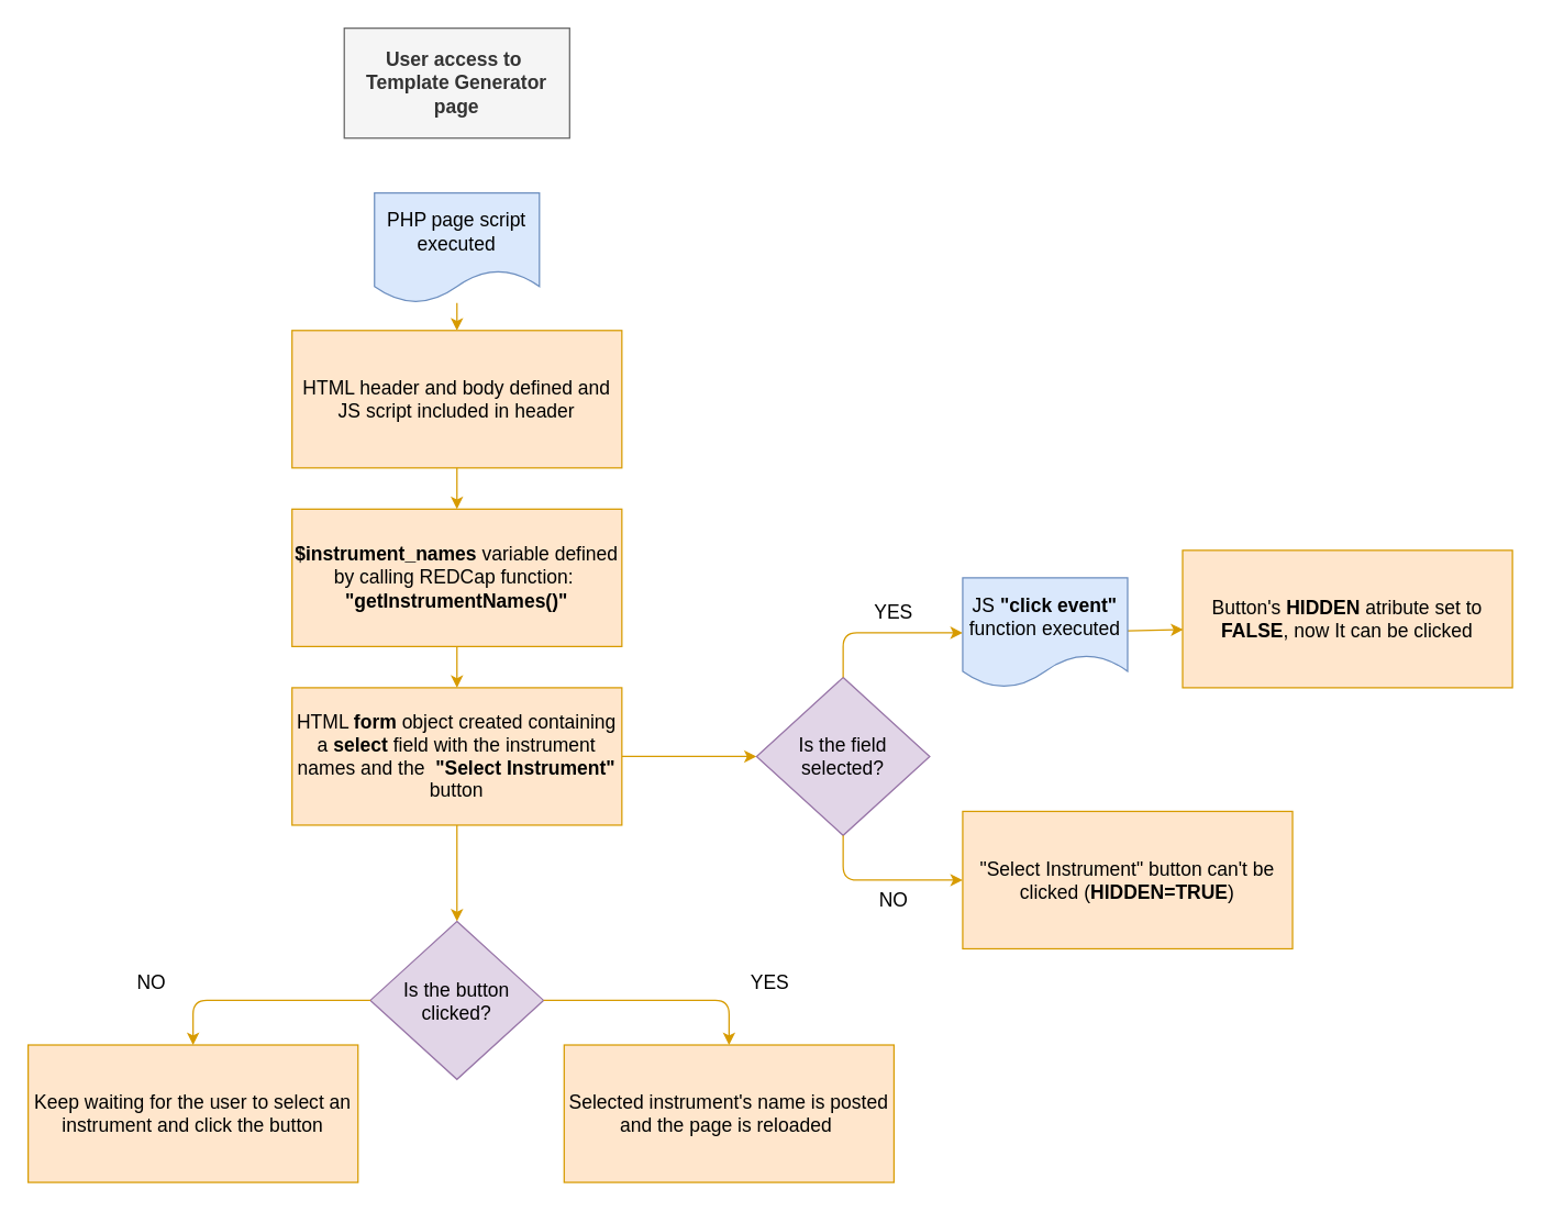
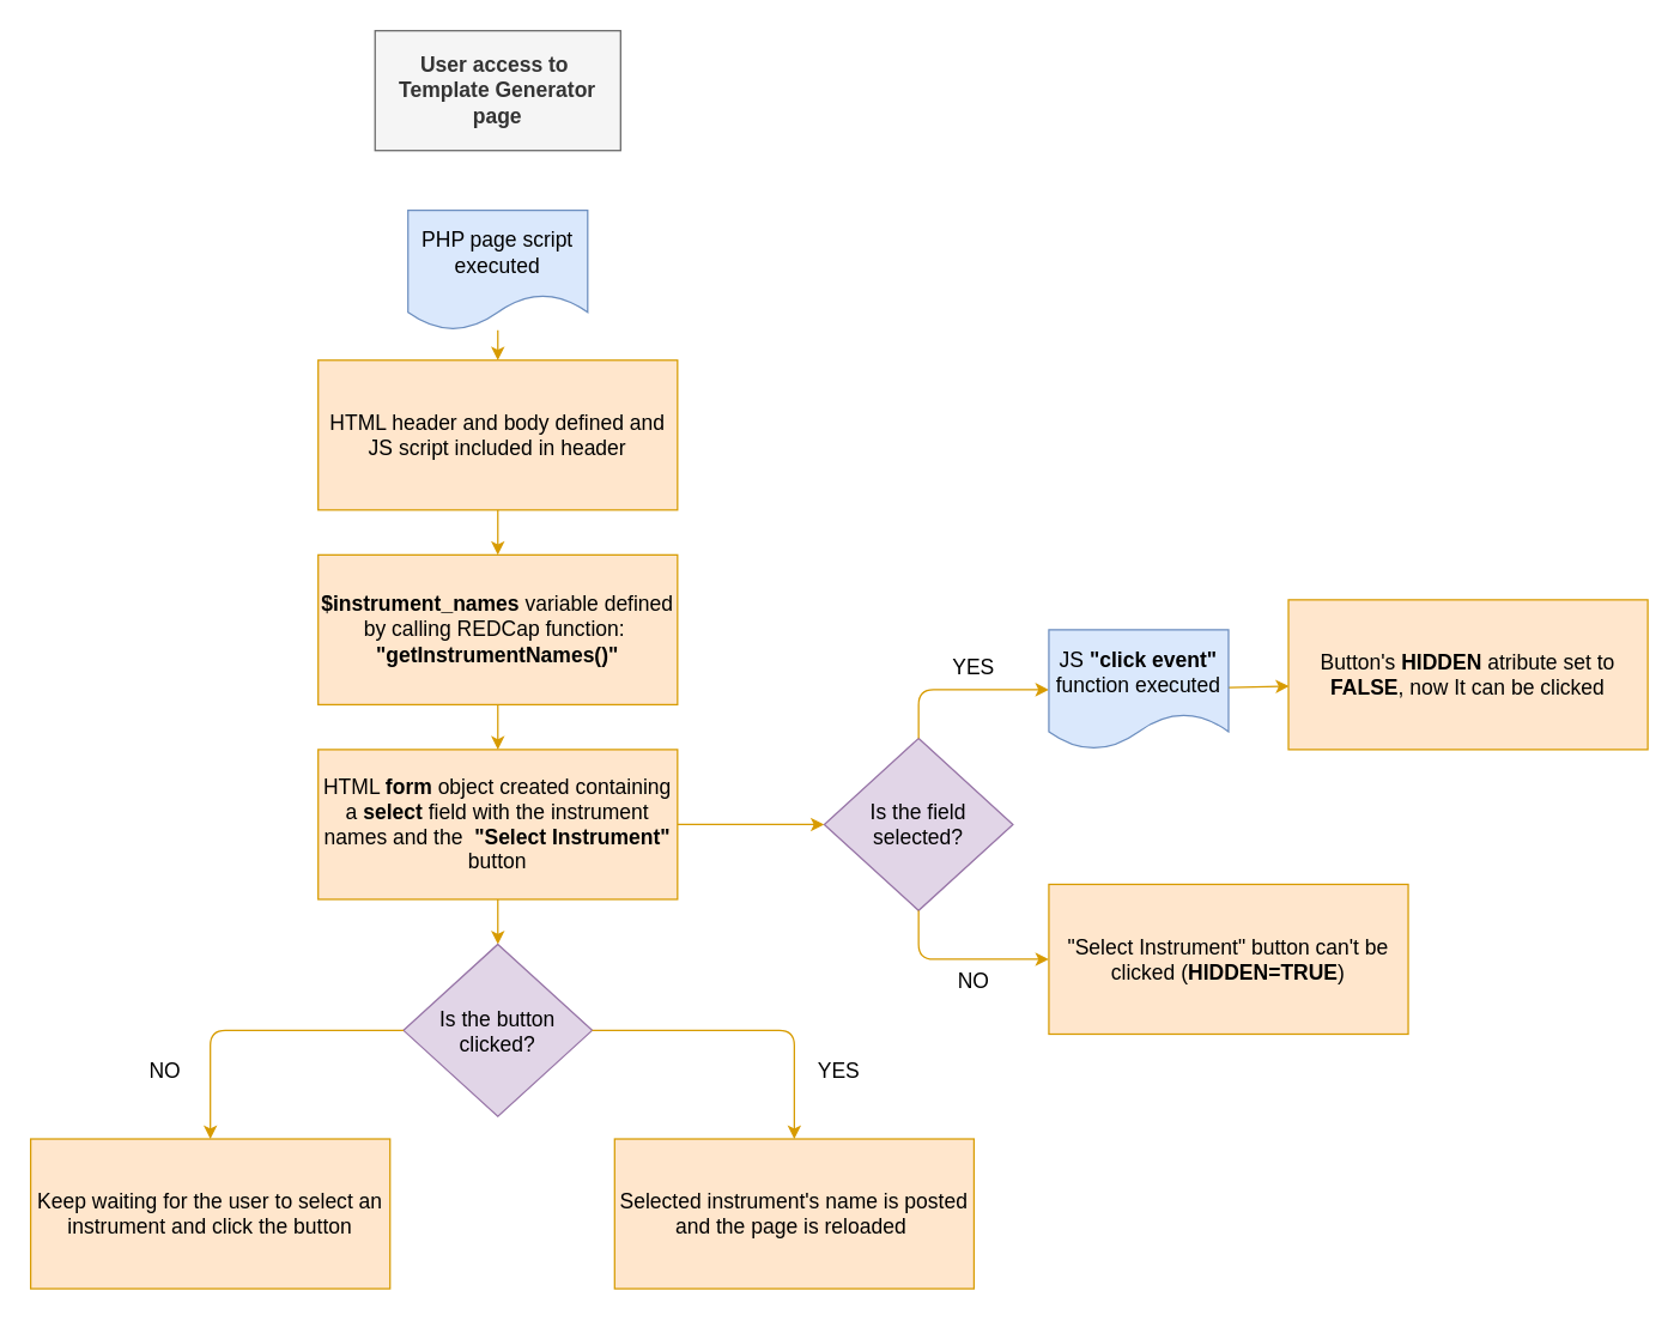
  <mxCell id="0" />
  <mxCell id="1" parent="0" />
  <mxCell id="2" value="&lt;font style=&quot;font-size: 14px&quot;&gt;&lt;b&gt;User access to&amp;nbsp; Template Generator page&lt;/b&gt;&lt;/font&gt;" style="whiteSpace=wrap;html=1;fillColor=#f5f5f5;strokeColor=#666666;fontColor=#333333;rounded=0;" parent="1" vertex="1"><mxGeometry x="250" y="20" width="164" height="80" as="geometry" /></mxCell>
  <mxCell id="3" style="edgeStyle=none;html=1;fontSize=14;fillColor=#ffe6cc;strokeColor=#d79b00;" parent="1" source="4" target="6" edge="1"><mxGeometry relative="1" as="geometry" /></mxCell>
  <mxCell id="4" value="PHP page script executed" style="shape=document;whiteSpace=wrap;html=1;boundedLbl=1;fontSize=14;fillColor=#dae8fc;strokeColor=#6c8ebf;" parent="1" vertex="1"><mxGeometry x="272" y="140" width="120" height="80" as="geometry" /></mxCell>
  <mxCell id="5" style="edgeStyle=none;html=1;fontSize=14;fillColor=#ffe6cc;strokeColor=#d79b00;" parent="1" source="6" target="8" edge="1"><mxGeometry relative="1" as="geometry" /></mxCell>
  <mxCell id="6" value="HTML header and body defined and JS script included in header" style="rounded=0;whiteSpace=wrap;html=1;fontSize=14;fillColor=#ffe6cc;strokeColor=#d79b00;" parent="1" vertex="1"><mxGeometry x="212" y="240" width="240" height="100" as="geometry" /></mxCell>
  <mxCell id="7" value="" style="edgeStyle=none;html=1;fontSize=14;fillColor=#ffe6cc;strokeColor=#d79b00;" parent="1" source="8" target="11" edge="1"><mxGeometry relative="1" as="geometry" /></mxCell>
  <mxCell id="8" value="&lt;b&gt;$instrument_names&lt;/b&gt; variable defined by calling REDCap function:&amp;nbsp;&lt;br&gt;&lt;b&gt;&quot;getInstrumentNames()&quot;&lt;/b&gt;" style="rounded=0;whiteSpace=wrap;html=1;fontSize=14;fillColor=#ffe6cc;strokeColor=#d79b00;" parent="1" vertex="1"><mxGeometry x="212" y="370" width="240" height="100" as="geometry" /></mxCell>
  <mxCell id="9" style="edgeStyle=none;html=1;fontSize=14;fillColor=#ffe6cc;strokeColor=#d79b00;" parent="1" source="11" target="12" edge="1"><mxGeometry relative="1" as="geometry" /></mxCell>
  <mxCell id="10" style="edgeStyle=none;html=1;exitX=0.5;exitY=1;exitDx=0;exitDy=0;entryX=0.5;entryY=0;entryDx=0;entryDy=0;fontSize=14;fillColor=#ffe6cc;strokeColor=#d79b00;" parent="1" source="11" target="21" edge="1"><mxGeometry relative="1" as="geometry" /></mxCell>
  <mxCell id="11" value="HTML &lt;b&gt;form&lt;/b&gt; object created containing a &lt;b&gt;select&lt;/b&gt; field with the instrument names and the&amp;nbsp; &lt;b&gt;&quot;Select Instrument&quot;&lt;/b&gt; button" style="rounded=0;whiteSpace=wrap;html=1;fontSize=14;fillColor=#ffe6cc;strokeColor=#d79b00;" parent="1" vertex="1"><mxGeometry x="212" y="500" width="240" height="100" as="geometry" /></mxCell>
  <mxCell id="12" value="Is the field selected?" style="rhombus;whiteSpace=wrap;html=1;fontSize=14;fillColor=#e1d5e7;strokeColor=#9673a6;" parent="1" vertex="1"><mxGeometry x="550" y="492.5" width="126" height="115" as="geometry" /></mxCell>
  <mxCell id="13" value="" style="edgeStyle=elbowEdgeStyle;elbow=horizontal;endArrow=classic;html=1;fontSize=14;exitX=0.5;exitY=0;exitDx=0;exitDy=0;entryX=0;entryY=0.5;entryDx=0;entryDy=0;fillColor=#ffe6cc;strokeColor=#d79b00;" parent="1" source="12" target="19" edge="1"><mxGeometry width="50" height="50" relative="1" as="geometry"><mxPoint x="610" y="447.5" as="sourcePoint" /><mxPoint x="700" y="450" as="targetPoint" /><Array as="points"><mxPoint x="613" y="440" /><mxPoint x="630" y="430" /><mxPoint x="610" y="440" /><mxPoint x="610" y="427.5" /></Array></mxGeometry></mxCell>
  <mxCell id="14" value="" style="edgeStyle=elbowEdgeStyle;elbow=horizontal;endArrow=classic;html=1;fontSize=14;exitX=0.5;exitY=1;exitDx=0;exitDy=0;entryX=0;entryY=0.5;entryDx=0;entryDy=0;fillColor=#ffe6cc;strokeColor=#d79b00;" parent="1" source="12" target="17" edge="1"><mxGeometry width="50" height="50" relative="1" as="geometry"><mxPoint x="610" y="720" as="sourcePoint" /><mxPoint x="700" y="650" as="targetPoint" /><Array as="points"><mxPoint x="613" y="650" /><mxPoint x="610" y="650" /><mxPoint x="610" y="640" /><mxPoint x="610" y="640" /><mxPoint x="610" y="670" /><mxPoint x="627" y="630" /><mxPoint x="607" y="640" /><mxPoint x="607" y="627.5" /></Array></mxGeometry></mxCell>
  <mxCell id="15" value="YES" style="text;html=1;align=center;verticalAlign=middle;whiteSpace=wrap;rounded=0;fontSize=14;" parent="1" vertex="1"><mxGeometry x="620" y="430" width="60" height="30" as="geometry" /></mxCell>
  <mxCell id="16" value="NO" style="text;html=1;align=center;verticalAlign=middle;whiteSpace=wrap;rounded=0;fontSize=14;" parent="1" vertex="1"><mxGeometry x="620" y="640" width="60" height="30" as="geometry" /></mxCell>
  <mxCell id="17" value="&quot;Select Instrument&quot; button can't be clicked (&lt;b&gt;HIDDEN=TRUE&lt;/b&gt;)" style="rounded=0;whiteSpace=wrap;html=1;fontSize=14;fillColor=#ffe6cc;strokeColor=#d79b00;" parent="1" vertex="1"><mxGeometry x="700" y="590" width="240" height="100" as="geometry" /></mxCell>
  <mxCell id="18" style="edgeStyle=none;html=1;entryX=0.002;entryY=0.576;entryDx=0;entryDy=0;entryPerimeter=0;fontSize=14;fillColor=#ffe6cc;strokeColor=#d79b00;" parent="1" source="19" target="20" edge="1"><mxGeometry relative="1" as="geometry" /></mxCell>
  <mxCell id="19" value="JS &lt;b&gt;&quot;click event&quot;&lt;/b&gt; function executed" style="shape=document;whiteSpace=wrap;html=1;boundedLbl=1;fontSize=14;fillColor=#dae8fc;strokeColor=#6c8ebf;" parent="1" vertex="1"><mxGeometry x="700" y="420" width="120" height="80" as="geometry" /></mxCell>
  <mxCell id="20" value="Button's &lt;b&gt;HIDDEN&lt;/b&gt; atribute set to &lt;b&gt;FALSE&lt;/b&gt;, now It can be clicked" style="rounded=0;whiteSpace=wrap;html=1;fontSize=14;fillColor=#ffe6cc;strokeColor=#d79b00;" parent="1" vertex="1"><mxGeometry x="860" y="400" width="240" height="100" as="geometry" /></mxCell>
- <mxCell id="21" value="Is the button clicked?" style="rhombus;whiteSpace=wrap;html=1;fontSize=14;fillColor=#e1d5e7;strokeColor=#9673a6;" parent="1" vertex="1"><mxGeometry x="269" y="670" width="126" height="115" as="geometry" /></mxCell>
+ <mxCell id="21" value="Is the button clicked?" style="rhombus;whiteSpace=wrap;html=1;fontSize=14;fillColor=#e1d5e7;strokeColor=#9673a6;" parent="1" vertex="1"><mxGeometry x="269" y="630" width="126" height="115" as="geometry" /></mxCell>
  <mxCell id="22" value="" style="edgeStyle=elbowEdgeStyle;elbow=horizontal;endArrow=classic;html=1;fontSize=14;exitX=0;exitY=0.5;exitDx=0;exitDy=0;entryX=0.5;entryY=0;entryDx=0;entryDy=0;fillColor=#ffe6cc;strokeColor=#d79b00;" parent="1" source="21" target="26" edge="1"><mxGeometry width="50" height="50" relative="1" as="geometry"><mxPoint x="262" y="680" as="sourcePoint" /><mxPoint x="140" y="750" as="targetPoint" /><Array as="points"><mxPoint x="140" y="690" /><mxPoint x="242" y="750" /><mxPoint x="250" y="762.5" /><mxPoint x="247" y="762.5" /><mxPoint x="247" y="752.5" /><mxPoint x="247" y="752.5" /><mxPoint x="247" y="782.5" /><mxPoint x="264" y="742.5" /><mxPoint x="244" y="752.5" /><mxPoint x="244" y="740" /></Array></mxGeometry></mxCell>
  <mxCell id="23" value="YES" style="text;html=1;align=center;verticalAlign=middle;whiteSpace=wrap;rounded=0;fontSize=14;direction=east;" parent="1" vertex="1"><mxGeometry x="530" y="700" width="60" height="30" as="geometry" /></mxCell>
  <mxCell id="24" value="NO" style="text;html=1;align=center;verticalAlign=middle;whiteSpace=wrap;rounded=0;fontSize=14;direction=east;" parent="1" vertex="1"><mxGeometry x="80" y="700" width="60" height="30" as="geometry" /></mxCell>
  <mxCell id="25" value="" style="edgeStyle=elbowEdgeStyle;elbow=horizontal;endArrow=classic;html=1;fontSize=14;exitX=1;exitY=0.5;exitDx=0;exitDy=0;entryX=0.5;entryY=0;entryDx=0;entryDy=0;fillColor=#ffe6cc;strokeColor=#d79b00;" parent="1" source="21" target="27" edge="1"><mxGeometry width="50" height="50" relative="1" as="geometry"><mxPoint x="422" y="742.5" as="sourcePoint" /><mxPoint x="530" y="750" as="targetPoint" /><Array as="points"><mxPoint x="530" y="690" /><mxPoint x="520" y="690" /><mxPoint x="439" y="680" /><mxPoint x="419" y="690" /><mxPoint x="419" y="677.5" /></Array></mxGeometry></mxCell>
  <mxCell id="26" value="Keep waiting for the user to select an instrument and click the button" style="rounded=0;whiteSpace=wrap;html=1;fontSize=14;fillColor=#ffe6cc;strokeColor=#d79b00;" parent="1" vertex="1"><mxGeometry x="20" y="760" width="240" height="100" as="geometry" /></mxCell>
  <mxCell id="27" value="Selected instrument's name is posted and the page is reloaded&amp;nbsp;" style="rounded=0;whiteSpace=wrap;html=1;fontSize=14;fillColor=#ffe6cc;strokeColor=#d79b00;" parent="1" vertex="1"><mxGeometry x="410" y="760" width="240" height="100" as="geometry" /></mxCell>
